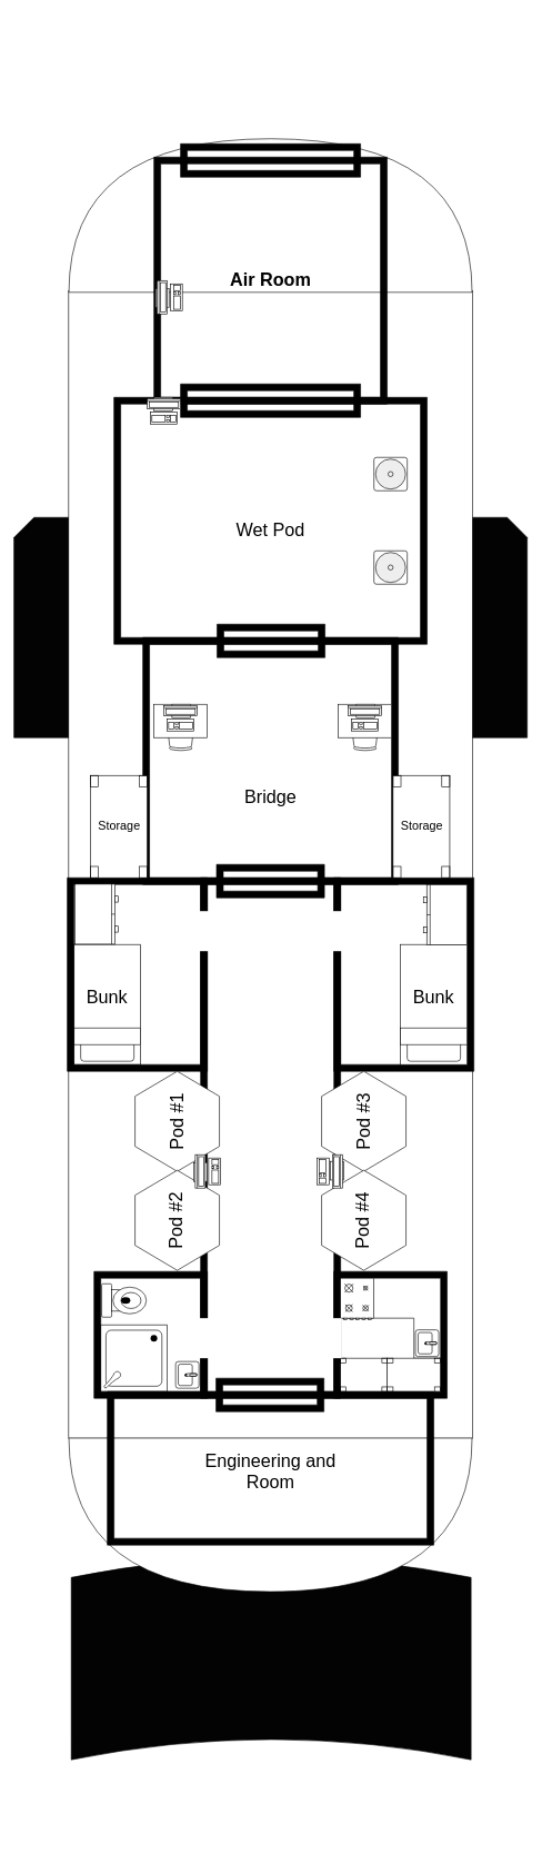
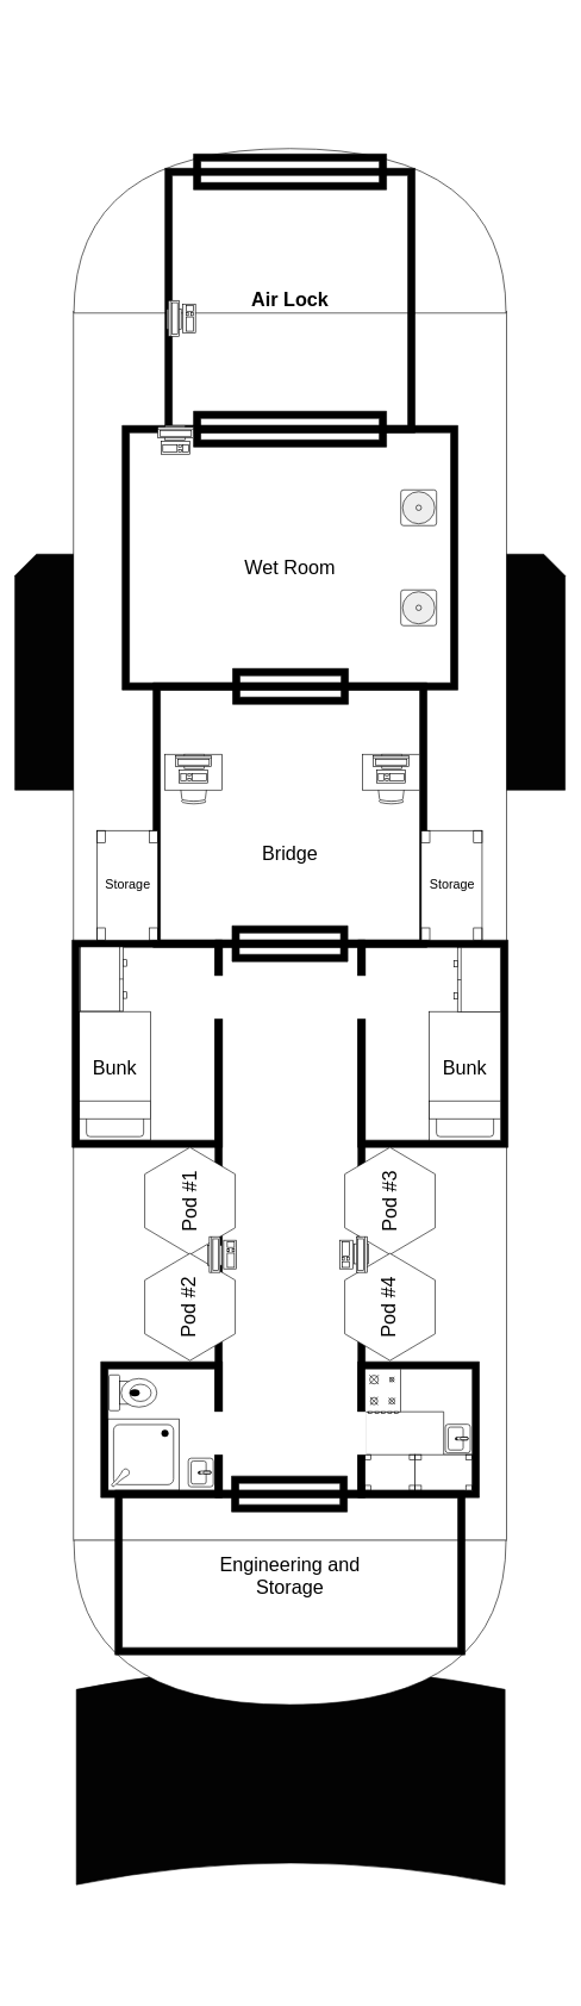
  <mxCell id="0" />
  <mxCell id="1" parent="0" />
  <mxCell id="2" value="" style="shape=card;whiteSpace=wrap;html=1;strokeColor=#000000;fillColor=#030303;fontSize=13;flipH=1;" vertex="1" parent="1"><mxGeometry x="660.49" y="775" width="130" height="330" as="geometry" /></mxCell>
  <mxCell id="3" value="" style="shape=card;whiteSpace=wrap;html=1;strokeColor=#000000;fillColor=#030303;fontSize=13;" vertex="1" parent="1"><mxGeometry x="20.29" y="775" width="130" height="330" as="geometry" /></mxCell>
  <mxCell id="4" value="" style="shape=dataStorage;whiteSpace=wrap;html=1;strokeColor=#000000;fillColor=#030303;fontSize=13;rotation=90;" vertex="1" parent="1"><mxGeometry x="254.5" y="2185" width="303.52" height="600" as="geometry" /></mxCell>
  <mxCell id="5" value="" style="whiteSpace=wrap;html=1;strokeColor=#000000;fontSize=13;" vertex="1" parent="1"><mxGeometry x="102.34" y="435" width="606" height="1720" as="geometry" /></mxCell>
  <mxCell id="6" value="" style="shape=or;whiteSpace=wrap;html=1;rotation=-90;fontSize=27;flipV=0;flipH=1;strokeColor=#000000;" vertex="1" parent="1"><mxGeometry x="290.19" y="1967.35" width="230.1" height="605" as="geometry" /></mxCell>
  <mxCell id="7" value="" style="shape=or;whiteSpace=wrap;html=1;rotation=-90;fontSize=27;" vertex="1" parent="1"><mxGeometry x="290.19" y="20" width="230.1" height="605" as="geometry" /></mxCell>
  <mxCell id="8" value="" style="verticalLabelPosition=bottom;html=1;verticalAlign=top;align=center;shape=mxgraph.floorplan.bed_single;strokeColor=#000000;flipV=1;fontSize=27;" vertex="1" parent="1"><mxGeometry x="110.39" y="1415" width="100" height="180" as="geometry" /></mxCell>
  <mxCell id="9" value="&lt;div style=&quot;font-size: 27px;&quot;&gt;&lt;br style=&quot;font-size: 27px;&quot;&gt;&lt;/div&gt;" style="verticalLabelPosition=bottom;html=1;verticalAlign=top;align=center;shape=mxgraph.floorplan.room;fillColor=#000000;fontSize=27;" vertex="1" parent="1"><mxGeometry x="100.29" y="1315" width="210.1" height="290" as="geometry" /></mxCell>
  <mxCell id="10" value="&lt;div style=&quot;font-size: 27px;&quot;&gt;&lt;br style=&quot;font-size: 27px;&quot;&gt;&lt;/div&gt;" style="verticalLabelPosition=bottom;html=1;verticalAlign=top;align=center;shape=mxgraph.floorplan.room;fillColor=#000000;fontSize=27;" vertex="1" parent="1"><mxGeometry x="300.39" y="1315" width="210.1" height="780" as="geometry" /></mxCell>
  <mxCell id="11" value="&lt;div style=&quot;font-size: 27px;&quot;&gt;&lt;br style=&quot;font-size: 27px;&quot;&gt;&lt;/div&gt;" style="verticalLabelPosition=bottom;html=1;verticalAlign=top;align=center;shape=mxgraph.floorplan.room;fillColor=#000000;fontSize=27;" vertex="1" parent="1"><mxGeometry x="500.39" y="1315" width="210.1" height="290" as="geometry" /></mxCell>
  <mxCell id="12" value="" style="verticalLabelPosition=bottom;html=1;verticalAlign=top;align=center;shape=mxgraph.floorplan.bed_single;strokeColor=#000000;flipV=1;fontSize=27;" vertex="1" parent="1"><mxGeometry x="600.39" y="1415" width="100" height="180" as="geometry" /></mxCell>
  <mxCell id="13" value="&lt;div style=&quot;font-size: 27px;&quot;&gt;&lt;br style=&quot;font-size: 27px;&quot;&gt;&lt;/div&gt;" style="verticalLabelPosition=bottom;html=1;verticalAlign=top;align=center;shape=mxgraph.floorplan.room;fillColor=#000000;fontSize=27;" vertex="1" parent="1"><mxGeometry x="213.68" y="955" width="383.32" height="370" as="geometry" /></mxCell>
  <mxCell id="14" value="&lt;div style=&quot;font-size: 27px;&quot;&gt;&lt;br style=&quot;font-size: 27px;&quot;&gt;&lt;/div&gt;" style="verticalLabelPosition=bottom;html=1;verticalAlign=top;align=center;shape=mxgraph.floorplan.room;fillColor=#000000;fontSize=27;" vertex="1" parent="1"><mxGeometry x="170.39" y="595" width="469.9" height="370" as="geometry" /></mxCell>
  <mxCell id="15" value="&lt;div style=&quot;font-size: 27px;&quot;&gt;&lt;br style=&quot;font-size: 27px;&quot;&gt;&lt;/div&gt;" style="verticalLabelPosition=bottom;html=1;verticalAlign=top;align=center;shape=mxgraph.floorplan.room;fillColor=#030303;fontSize=27;" vertex="1" parent="1"><mxGeometry x="230.39" y="235" width="349.9" height="370" as="geometry" /></mxCell>
  <mxCell id="16" value="&lt;div style=&quot;font-size: 27px;&quot;&gt;&lt;br style=&quot;font-size: 27px;&quot;&gt;&lt;/div&gt;" style="verticalLabelPosition=bottom;html=1;verticalAlign=top;align=center;shape=mxgraph.floorplan.room;fillColor=#000000;fontSize=27;" vertex="1" parent="1"><mxGeometry x="270.29" y="215" width="270.1" height="50" as="geometry" /></mxCell>
  <mxCell id="17" value="&lt;div style=&quot;font-size: 27px;&quot;&gt;&lt;br style=&quot;font-size: 27px;&quot;&gt;&lt;/div&gt;" style="verticalLabelPosition=bottom;html=1;verticalAlign=top;align=center;shape=mxgraph.floorplan.room;fillColor=#000000;fontSize=27;" vertex="1" parent="1"><mxGeometry x="270.29" y="575" width="270.1" height="50" as="geometry" /></mxCell>
  <mxCell id="18" value="Pod #1" style="shape=hexagon;perimeter=hexagonPerimeter2;whiteSpace=wrap;html=1;strokeColor=#000000;rotation=-90;fontSize=27;" vertex="1" parent="1"><mxGeometry x="190.29" y="1616.67" width="150" height="126.67" as="geometry" /></mxCell>
  <mxCell id="19" value="&lt;div style=&quot;font-size: 27px;&quot;&gt;Pod #2&lt;/div&gt;" style="shape=hexagon;perimeter=hexagonPerimeter2;whiteSpace=wrap;html=1;strokeColor=#000000;rotation=-90;fontSize=27;" vertex="1" parent="1"><mxGeometry x="190.29" y="1765" width="150" height="126.67" as="geometry" /></mxCell>
  <mxCell id="20" value="Pod #3" style="shape=hexagon;perimeter=hexagonPerimeter2;whiteSpace=wrap;html=1;strokeColor=#000000;rotation=-90;fontSize=27;" vertex="1" parent="1"><mxGeometry x="470.29" y="1616.67" width="150" height="126.67" as="geometry" /></mxCell>
  <mxCell id="21" value="Pod #4" style="shape=hexagon;perimeter=hexagonPerimeter2;whiteSpace=wrap;html=1;strokeColor=#000000;rotation=-90;fontSize=27;" vertex="1" parent="1"><mxGeometry x="470.29" y="1765" width="150" height="126.67" as="geometry" /></mxCell>
  <mxCell id="22" value="&lt;div style=&quot;font-size: 27px;&quot;&gt;&lt;br style=&quot;font-size: 27px;&quot;&gt;&lt;/div&gt;" style="verticalLabelPosition=bottom;html=1;verticalAlign=top;align=center;shape=mxgraph.floorplan.room;fillColor=#000000;fontSize=27;" vertex="1" parent="1"><mxGeometry x="500.39" y="1905" width="169.9" height="190" as="geometry" /></mxCell>
  <mxCell id="23" value="" style="verticalLabelPosition=bottom;html=1;verticalAlign=top;align=center;shape=mxgraph.floorplan.shower;strokeColor=#000000;rotation=-180;fontSize=27;" vertex="1" parent="1"><mxGeometry x="150.29" y="1985" width="100" height="100" as="geometry" /></mxCell>
  <mxCell id="24" value="" style="verticalLabelPosition=bottom;html=1;verticalAlign=top;align=center;shape=mxgraph.floorplan.sink_2;strokeColor=#000000;rotation=90;fontSize=27;" vertex="1" parent="1"><mxGeometry x="260.39" y="2042.5" width="40" height="35" as="geometry" /></mxCell>
  <mxCell id="25" value="" style="verticalLabelPosition=bottom;html=1;verticalAlign=top;align=center;shape=mxgraph.floorplan.toilet;strokeColor=#000000;rotation=-90;fontSize=27;" vertex="1" parent="1"><mxGeometry x="160.39" y="1915" width="50" height="67" as="geometry" /></mxCell>
- <mxCell id="26" value="Air Room" style="text;html=1;align=center;verticalAlign=middle;resizable=0;points=[];autosize=1;fontStyle=1;fontSize=27;" vertex="1" parent="1"><mxGeometry x="345.44" y="400" width="120" height="40" as="geometry" /></mxCell>
- <mxCell id="27" value="Wet Pod" style="text;html=1;align=center;verticalAlign=middle;resizable=0;points=[];autosize=1;fontSize=27;" vertex="1" parent="1"><mxGeometry x="335.34" y="775" width="140" height="40" as="geometry" /></mxCell>
+ <mxCell id="26" value="Air Lock" style="text;html=1;align=center;verticalAlign=middle;resizable=0;points=[];autosize=1;fontStyle=1;fontSize=27;" vertex="1" parent="1"><mxGeometry x="345.44" y="400" width="120" height="40" as="geometry" /></mxCell>
+ <mxCell id="27" value="Wet Room" style="text;html=1;align=center;verticalAlign=middle;resizable=0;points=[];autosize=1;fontSize=27;" vertex="1" parent="1"><mxGeometry x="335.34" y="775" width="140" height="40" as="geometry" /></mxCell>
  <mxCell id="28" value="Bridge" style="text;html=1;align=center;verticalAlign=middle;resizable=0;points=[];autosize=1;fontSize=27;" vertex="1" parent="1"><mxGeometry x="360.34" y="1175" width="90" height="40" as="geometry" /></mxCell>
  <mxCell id="29" value="&lt;div style=&quot;font-size: 27px;&quot;&gt;Bunk&lt;/div&gt;" style="text;html=1;strokeColor=none;fillColor=none;align=center;verticalAlign=middle;whiteSpace=wrap;rounded=0;fontSize=27;" vertex="1" parent="1"><mxGeometry x="140.39" y="1485" width="40" height="20" as="geometry" /></mxCell>
  <mxCell id="30" value="&lt;div style=&quot;font-size: 27px;&quot;&gt;Bunk&lt;/div&gt;" style="text;html=1;strokeColor=none;fillColor=none;align=center;verticalAlign=middle;whiteSpace=wrap;rounded=0;fontSize=27;" vertex="1" parent="1"><mxGeometry x="630.39" y="1485" width="40" height="20" as="geometry" /></mxCell>
  <mxCell id="31" value="" style="verticalLabelPosition=bottom;html=1;verticalAlign=top;align=center;shape=mxgraph.floorplan.desk_corner_2;strokeColor=#000000;fontSize=27;flipH=1;" vertex="1" parent="1"><mxGeometry x="510.49" y="1915" width="150" height="120" as="geometry" /></mxCell>
  <mxCell id="32" value="" style="verticalLabelPosition=bottom;html=1;verticalAlign=top;align=center;shape=mxgraph.floorplan.sink_2;strokeColor=#000000;fontSize=27;rotation=90;" vertex="1" parent="1"><mxGeometry x="620.29" y="1995" width="40" height="35" as="geometry" /></mxCell>
  <mxCell id="33" value="&lt;div style=&quot;font-size: 27px;&quot;&gt;&lt;br style=&quot;font-size: 27px;&quot;&gt;&lt;/div&gt;" style="verticalLabelPosition=bottom;html=1;verticalAlign=top;align=center;shape=mxgraph.floorplan.room;fillColor=#000000;fontSize=27;" vertex="1" parent="1"><mxGeometry x="140.49" y="1905" width="169.9" height="190" as="geometry" /></mxCell>
  <mxCell id="34" value="" style="verticalLabelPosition=bottom;html=1;verticalAlign=top;align=center;shape=mxgraph.floorplan.range_1;strokeColor=#000000;fontSize=27;" vertex="1" parent="1"><mxGeometry x="510.49" y="1915" width="50" height="62" as="geometry" /></mxCell>
  <mxCell id="35" value="" style="verticalLabelPosition=bottom;html=1;verticalAlign=top;align=center;shape=mxgraph.floorplan.table;strokeColor=#000000;fontSize=27;" vertex="1" parent="1"><mxGeometry x="580.29" y="2035" width="80" height="50" as="geometry" /></mxCell>
  <mxCell id="36" value="" style="verticalLabelPosition=bottom;html=1;verticalAlign=top;align=center;shape=mxgraph.floorplan.dresser;strokeColor=#000000;fontSize=27;rotation=-90;" vertex="1" parent="1"><mxGeometry x="99.29" y="1337" width="90" height="65" as="geometry" /></mxCell>
  <mxCell id="37" value="" style="verticalLabelPosition=bottom;html=1;verticalAlign=top;align=center;shape=mxgraph.floorplan.dresser;strokeColor=#000000;fontSize=27;rotation=90;" vertex="1" parent="1"><mxGeometry x="622.29" y="1338" width="90" height="65" as="geometry" /></mxCell>
  <mxCell id="38" value="" style="verticalLabelPosition=bottom;html=1;verticalAlign=top;align=center;shape=mxgraph.floorplan.table;strokeColor=#000000;fontSize=27;" vertex="1" parent="1"><mxGeometry x="510.49" y="2035" width="69.8" height="50" as="geometry" /></mxCell>
  <mxCell id="39" value="" style="verticalLabelPosition=bottom;html=1;verticalAlign=top;align=center;shape=mxgraph.floorplan.workstation;strokeColor=#000000;fontSize=27;rotation=-90;" vertex="1" parent="1"><mxGeometry x="285.44" y="1735" width="50" height="40" as="geometry" /></mxCell>
  <mxCell id="40" value="" style="verticalLabelPosition=bottom;html=1;verticalAlign=top;align=center;shape=mxgraph.floorplan.workstation;strokeColor=#000000;fontSize=27;rotation=-90;flipH=1;flipV=1;" vertex="1" parent="1"><mxGeometry x="470.29" y="1735" width="50" height="40" as="geometry" /></mxCell>
  <mxCell id="41" value="&lt;div style=&quot;font-size: 27px;&quot;&gt;&lt;br style=&quot;font-size: 27px;&quot;&gt;&lt;/div&gt;" style="verticalLabelPosition=bottom;html=1;verticalAlign=top;align=center;shape=mxgraph.floorplan.room;fillColor=#000000;fontSize=27;" vertex="1" parent="1"><mxGeometry x="160.39" y="2085" width="489.9" height="230" as="geometry" /></mxCell>
- <mxCell id="42" value="Engineering and Room" style="text;html=1;strokeColor=none;fillColor=none;align=center;verticalAlign=middle;whiteSpace=wrap;rounded=0;fontSize=27;" vertex="1" parent="1"><mxGeometry x="277.97" y="2165" width="254.95" height="80" as="geometry" /></mxCell>
+ <mxCell id="42" value="Engineering and Storage" style="text;html=1;strokeColor=none;fillColor=none;align=center;verticalAlign=middle;whiteSpace=wrap;rounded=0;fontSize=27;" vertex="1" parent="1"><mxGeometry x="277.97" y="2165" width="254.95" height="80" as="geometry" /></mxCell>
  <mxCell id="43" value="" style="group;rotation=-180;" vertex="1" connectable="0" parent="1"><mxGeometry x="230.39" y="1055" width="80" height="70" as="geometry" /></mxCell>
  <mxCell id="44" value="" style="verticalLabelPosition=bottom;html=1;verticalAlign=top;align=center;shape=mxgraph.floorplan.office_chair;shadow=0;strokeColor=#000000;fillColor=#ffffff;fontSize=13;rotation=-180;" vertex="1" parent="43"><mxGeometry x="20" y="27" width="40" height="43" as="geometry" /></mxCell>
  <mxCell id="45" value="" style="shape=rect;shadow=0;strokeColor=#000000;fillColor=#ffffff;fontSize=13;rotation=-180;" vertex="1" parent="43"><mxGeometry width="80" height="50" as="geometry" /></mxCell>
  <mxCell id="46" value="" style="verticalLabelPosition=bottom;html=1;verticalAlign=top;align=center;shape=mxgraph.floorplan.workstation;shadow=0;flipV=1;strokeColor=#000000;fillColor=#ffffff;fontSize=13;rotation=-180;" vertex="1" parent="43"><mxGeometry x="15" width="50" height="40" as="geometry" /></mxCell>
  <mxCell id="47" value="" style="group;rotation=-180;" vertex="1" connectable="0" parent="1"><mxGeometry x="507" y="1055" width="80" height="70" as="geometry" /></mxCell>
  <mxCell id="48" value="" style="verticalLabelPosition=bottom;html=1;verticalAlign=top;align=center;shape=mxgraph.floorplan.office_chair;shadow=0;strokeColor=#000000;fillColor=#ffffff;fontSize=13;rotation=-180;" vertex="1" parent="47"><mxGeometry x="20" y="27" width="40" height="43" as="geometry" /></mxCell>
  <mxCell id="49" value="" style="shape=rect;shadow=0;strokeColor=#000000;fillColor=#ffffff;fontSize=13;rotation=-180;" vertex="1" parent="47"><mxGeometry width="80" height="50" as="geometry" /></mxCell>
  <mxCell id="50" value="" style="verticalLabelPosition=bottom;html=1;verticalAlign=top;align=center;shape=mxgraph.floorplan.workstation;shadow=0;flipV=1;strokeColor=#000000;fillColor=#ffffff;fontSize=13;rotation=-180;" vertex="1" parent="47"><mxGeometry x="15" width="50" height="40" as="geometry" /></mxCell>
  <mxCell id="51" value="" style="verticalLabelPosition=bottom;html=1;verticalAlign=top;align=center;shape=mxgraph.floorplan.table;strokeColor=#000000;fillColor=#ffffff;fontSize=13;rotation=90;" vertex="1" parent="1"><mxGeometry x="101.06" y="1195.77" width="153.29" height="85.16" as="geometry" /></mxCell>
  <mxCell id="52" value="" style="verticalLabelPosition=bottom;html=1;verticalAlign=top;align=center;shape=mxgraph.floorplan.table;strokeColor=#000000;fillColor=#ffffff;fontSize=13;rotation=90;" vertex="1" parent="1"><mxGeometry x="555.05" y="1195.77" width="153.29" height="85.16" as="geometry" /></mxCell>
  <mxCell id="53" value="Storage" style="text;html=1;align=center;verticalAlign=middle;resizable=0;points=[];autosize=1;fontSize=18;" vertex="1" parent="1"><mxGeometry x="137.7" y="1223.35" width="80" height="30" as="geometry" /></mxCell>
  <mxCell id="54" value="Storage" style="text;html=1;align=center;verticalAlign=middle;resizable=0;points=[];autosize=1;fontSize=18;" vertex="1" parent="1"><mxGeometry x="591.69" y="1223.35" width="80" height="30" as="geometry" /></mxCell>
  <mxCell id="55" value="" style="verticalLabelPosition=bottom;html=1;verticalAlign=top;align=center;shape=mxgraph.floorplan.workstation;strokeColor=#000000;fillColor=#ffffff;fontSize=18;" vertex="1" parent="1"><mxGeometry x="220.29" y="595" width="50" height="40" as="geometry" /></mxCell>
  <mxCell id="56" value="" style="verticalLabelPosition=bottom;html=1;verticalAlign=top;align=center;shape=mxgraph.floorplan.workstation;strokeColor=#000000;fillColor=#ffffff;fontSize=18;rotation=-90;" vertex="1" parent="1"><mxGeometry x="227.97" y="425" width="50" height="40" as="geometry" /></mxCell>
  <mxCell id="57" value="" style="verticalLabelPosition=bottom;html=1;verticalAlign=top;align=center;shape=mxgraph.floorplan.water_cooler;strokeColor=#000000;fillColor=#ffffff;fontSize=18;" vertex="1" parent="1"><mxGeometry x="560.49" y="685" width="50" height="50" as="geometry" /></mxCell>
  <mxCell id="58" value="" style="verticalLabelPosition=bottom;html=1;verticalAlign=top;align=center;shape=mxgraph.floorplan.water_cooler;strokeColor=#000000;fillColor=#ffffff;fontSize=18;" vertex="1" parent="1"><mxGeometry x="560.49" y="825" width="50" height="50" as="geometry" /></mxCell>
  <mxCell id="59" value="&lt;div style=&quot;font-size: 27px;&quot;&gt;&lt;br style=&quot;font-size: 27px;&quot;&gt;&lt;/div&gt;" style="verticalLabelPosition=bottom;html=1;verticalAlign=top;align=center;shape=mxgraph.floorplan.room;fillColor=#000000;fontSize=27;" vertex="1" parent="1"><mxGeometry x="325.1" y="935" width="161.9" height="50" as="geometry" /></mxCell>
  <mxCell id="60" value="&lt;div style=&quot;font-size: 27px;&quot;&gt;&lt;br style=&quot;font-size: 27px;&quot;&gt;&lt;/div&gt;" style="verticalLabelPosition=bottom;html=1;verticalAlign=top;align=center;shape=mxgraph.floorplan.room;fillColor=#000000;fontSize=27;" vertex="1" parent="1"><mxGeometry x="324.29" y="1295" width="161.9" height="50" as="geometry" /></mxCell>
  <mxCell id="61" value="" style="rounded=0;whiteSpace=wrap;html=1;strokeColor=none;fillColor=#ffffff;fontSize=18;" vertex="1" parent="1"><mxGeometry x="285" y="1365" width="242" height="60" as="geometry" /></mxCell>
  <mxCell id="62" value="" style="rounded=0;whiteSpace=wrap;html=1;strokeColor=none;fillColor=#ffffff;fontSize=18;" vertex="1" parent="1"><mxGeometry x="297" y="1975" width="215" height="60" as="geometry" /></mxCell>
  <mxCell id="63" value="&lt;div style=&quot;font-size: 27px;&quot;&gt;&lt;br style=&quot;font-size: 27px;&quot;&gt;&lt;/div&gt;" style="verticalLabelPosition=bottom;html=1;verticalAlign=top;align=center;shape=mxgraph.floorplan.room;fillColor=#000000;fontSize=27;" vertex="1" parent="1"><mxGeometry x="323.55" y="2065" width="161.9" height="50" as="geometry" /></mxCell>
